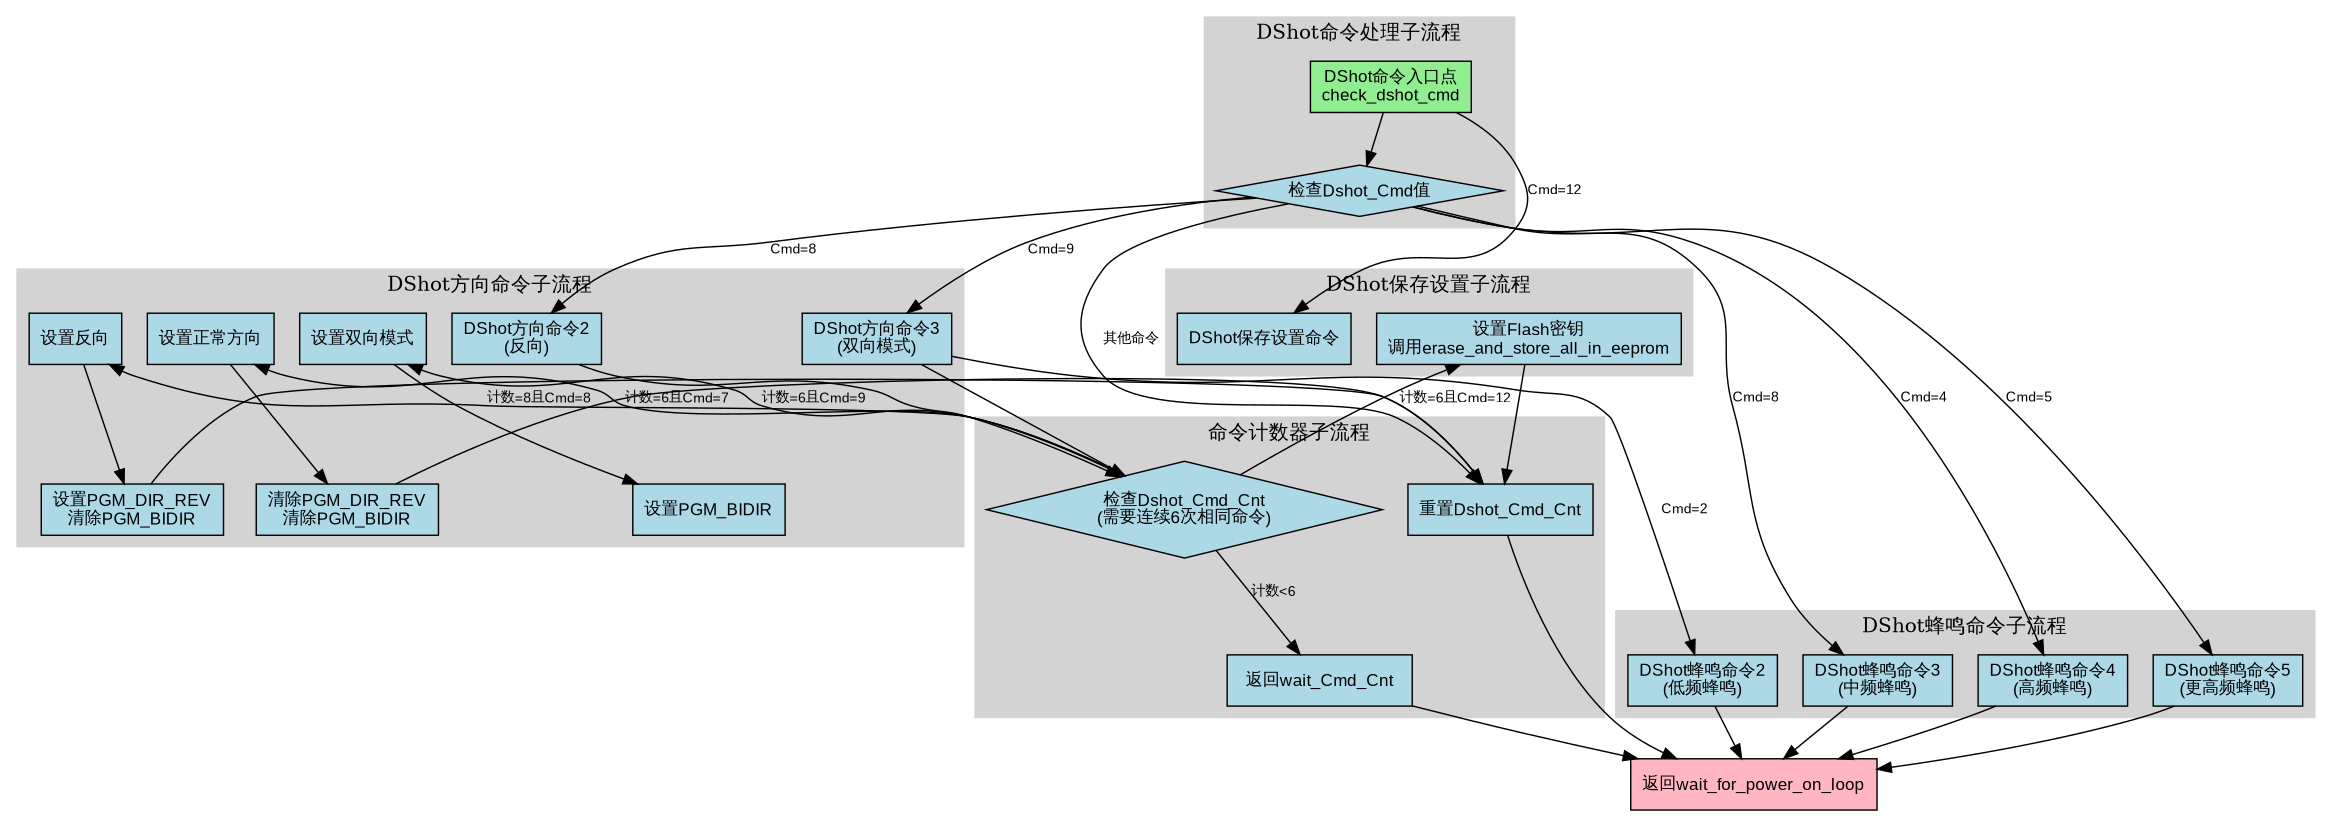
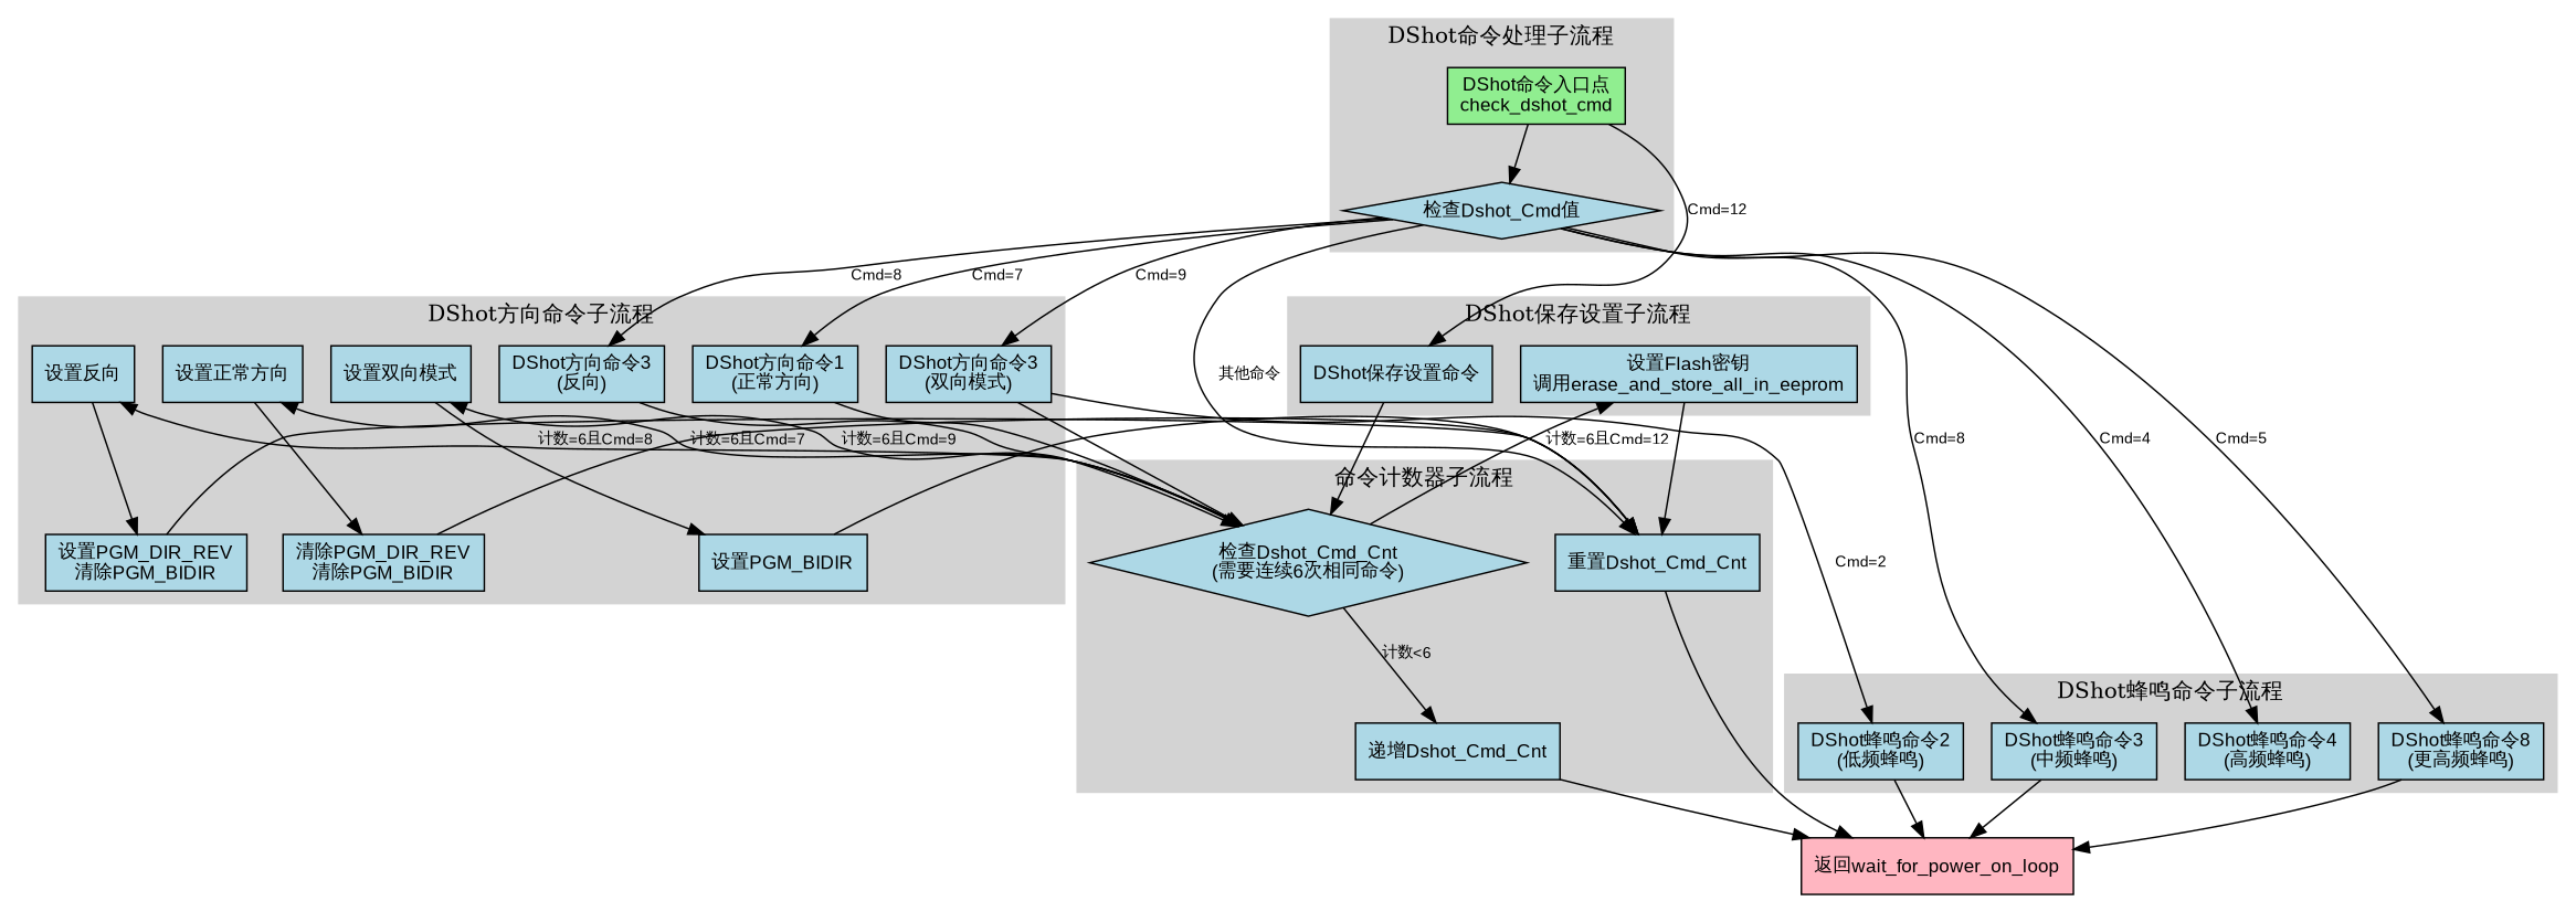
  digraph {
    rankdir=TB
    node [fillcolor=lightblue fontname=Arial fontsize=12 shape=box style=filled]
    edge [fontname=Arial fontsize=10]
    n1 [fillcolor=lightgreen label="DShot命令入口点\ncheck_dshot_cmd"]
    n2 [label="检查Dshot_Cmd值" shape=diamond]
    n3 [label="DShot蜂鸣命令2\n(低频蜂鸣)"]
    n4 [label="DShot蜂鸣命令3\n(中频蜂鸣)"]
    n5 [label="DShot蜂鸣命令4\n(高频蜂鸣)"]
-   n6 [label="DShot蜂鸣命令5\n(更高频蜂鸣)"]
-   n8 [label="DShot方向命令2\n(反向)"]
+   n6 [label="DShot蜂鸣命令8\n(更高频蜂鸣)"]
+   n7 [label="DShot方向命令1\n(正常方向)"]
+   n8 [label="DShot方向命令3\n(反向)"]
    n9 [label="DShot方向命令3\n(双向模式)"]
    n10 [label="设置正常方向"]
    n11 [label="设置反向"]
    n12 [label="设置双向模式"]
    n13 [label="清除PGM_DIR_REV\n清除PGM_BIDIR"]
    n14 [label="设置PGM_DIR_REV\n清除PGM_BIDIR"]
    n15 [label="设置PGM_BIDIR"]
    n16 [label="DShot保存设置命令"]
    n17 [label="设置Flash密钥\n调用erase_and_store_all_in_eeprom"]
    n18 [label="检查Dshot_Cmd_Cnt\n(需要连续6次相同命令)" shape=diamond]
-   n19 [label="返回wait_Cmd_Cnt"]
+   n19 [label="递增Dshot_Cmd_Cnt"]
    n20 [label="重置Dshot_Cmd_Cnt"]
    n21 [fillcolor=lightpink label="返回wait_for_power_on_loop"]
    subgraph cluster_1 {
      color=lightgrey
      label="DShot命令处理子流程"
      style=filled
      n1
      n2
    }
    subgraph cluster_2 {
      color=lightgrey
      label="DShot蜂鸣命令子流程"
      style=filled
      n3
      n4
      n5
      n6
    }
    subgraph cluster_3 {
      color=lightgrey
      label="DShot方向命令子流程"
      style=filled
+     n7
      n8
      n9
      n10
      n11
      n12
      n13
      n14
      n15
    }
    subgraph cluster_4 {
      color=lightgrey
      label="DShot保存设置子流程"
      style=filled
      n16
      n17
    }
    subgraph cluster_5 {
      color=lightgrey
      label="命令计数器子流程"
      style=filled
      n18
      n19
      n20
    }
    n1 -> n2
    n1 -> n16 [label="Cmd=12"]
    n2 -> n4 [label="Cmd=8"]
    n2 -> n5 [label="Cmd=4"]
    n2 -> n6 [label="Cmd=5"]
+   n2 -> n7 [label="Cmd=7"]
    n2 -> n8 [label="Cmd=8"]
    n2 -> n9 [label="Cmd=9"]
    n2 -> n20 [label="其他命令"]
    n3 -> n21
    n4 -> n21
-   n5 -> n21
    n6 -> n21
+   n7 -> n18
    n8 -> n18
    n9 -> n3 [label="Cmd=2"]
    n9 -> n18
    n10 -> n13
    n11 -> n14
    n12 -> n15
    n13 -> n20
    n14 -> n20
+   n15 -> n20
+   n16 -> n18
    n17 -> n20
    n18 -> n10 [label="计数=6且Cmd=7"]
-   n18 -> n11 [label="计数=8且Cmd=8"]
+   n18 -> n11 [label="计数=6且Cmd=8"]
    n18 -> n12 [label="计数=6且Cmd=9"]
    n18 -> n17 [label="计数=6且Cmd=12"]
    n18 -> n19 [label="计数<6"]
    n19 -> n21
    n20 -> n21
  }
